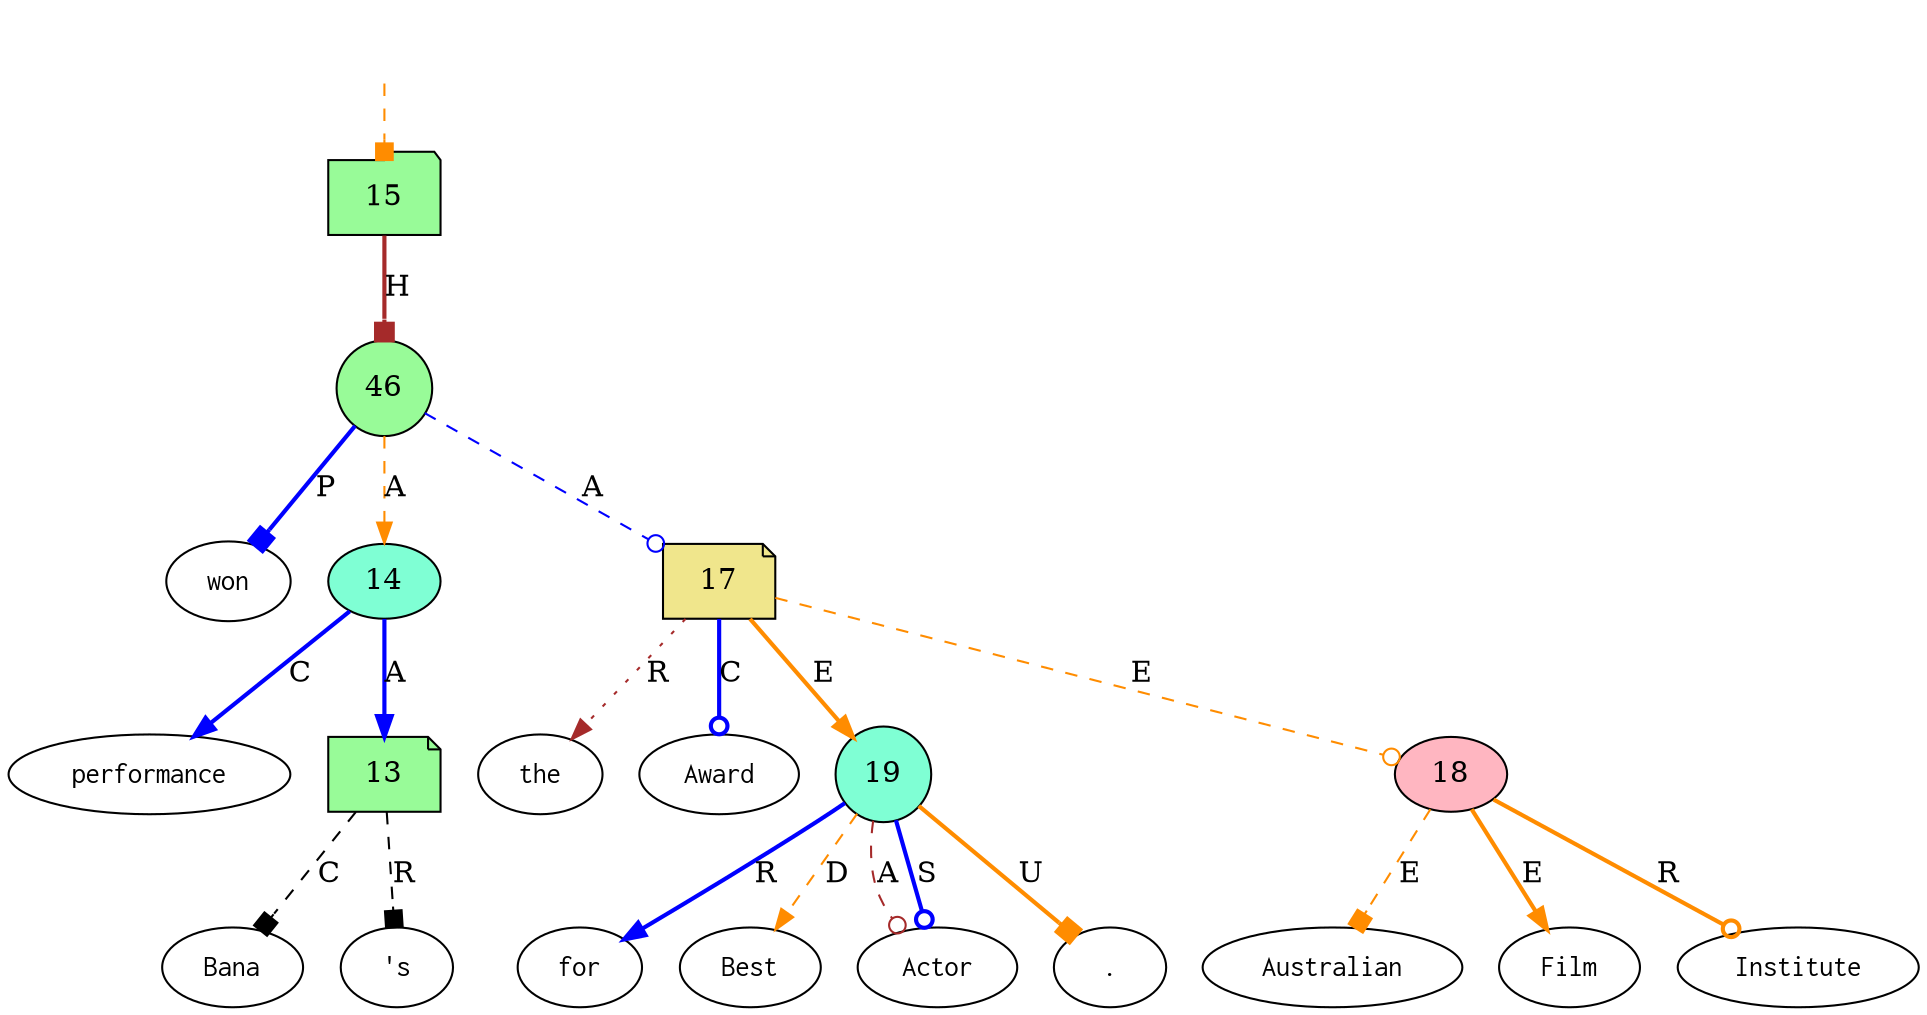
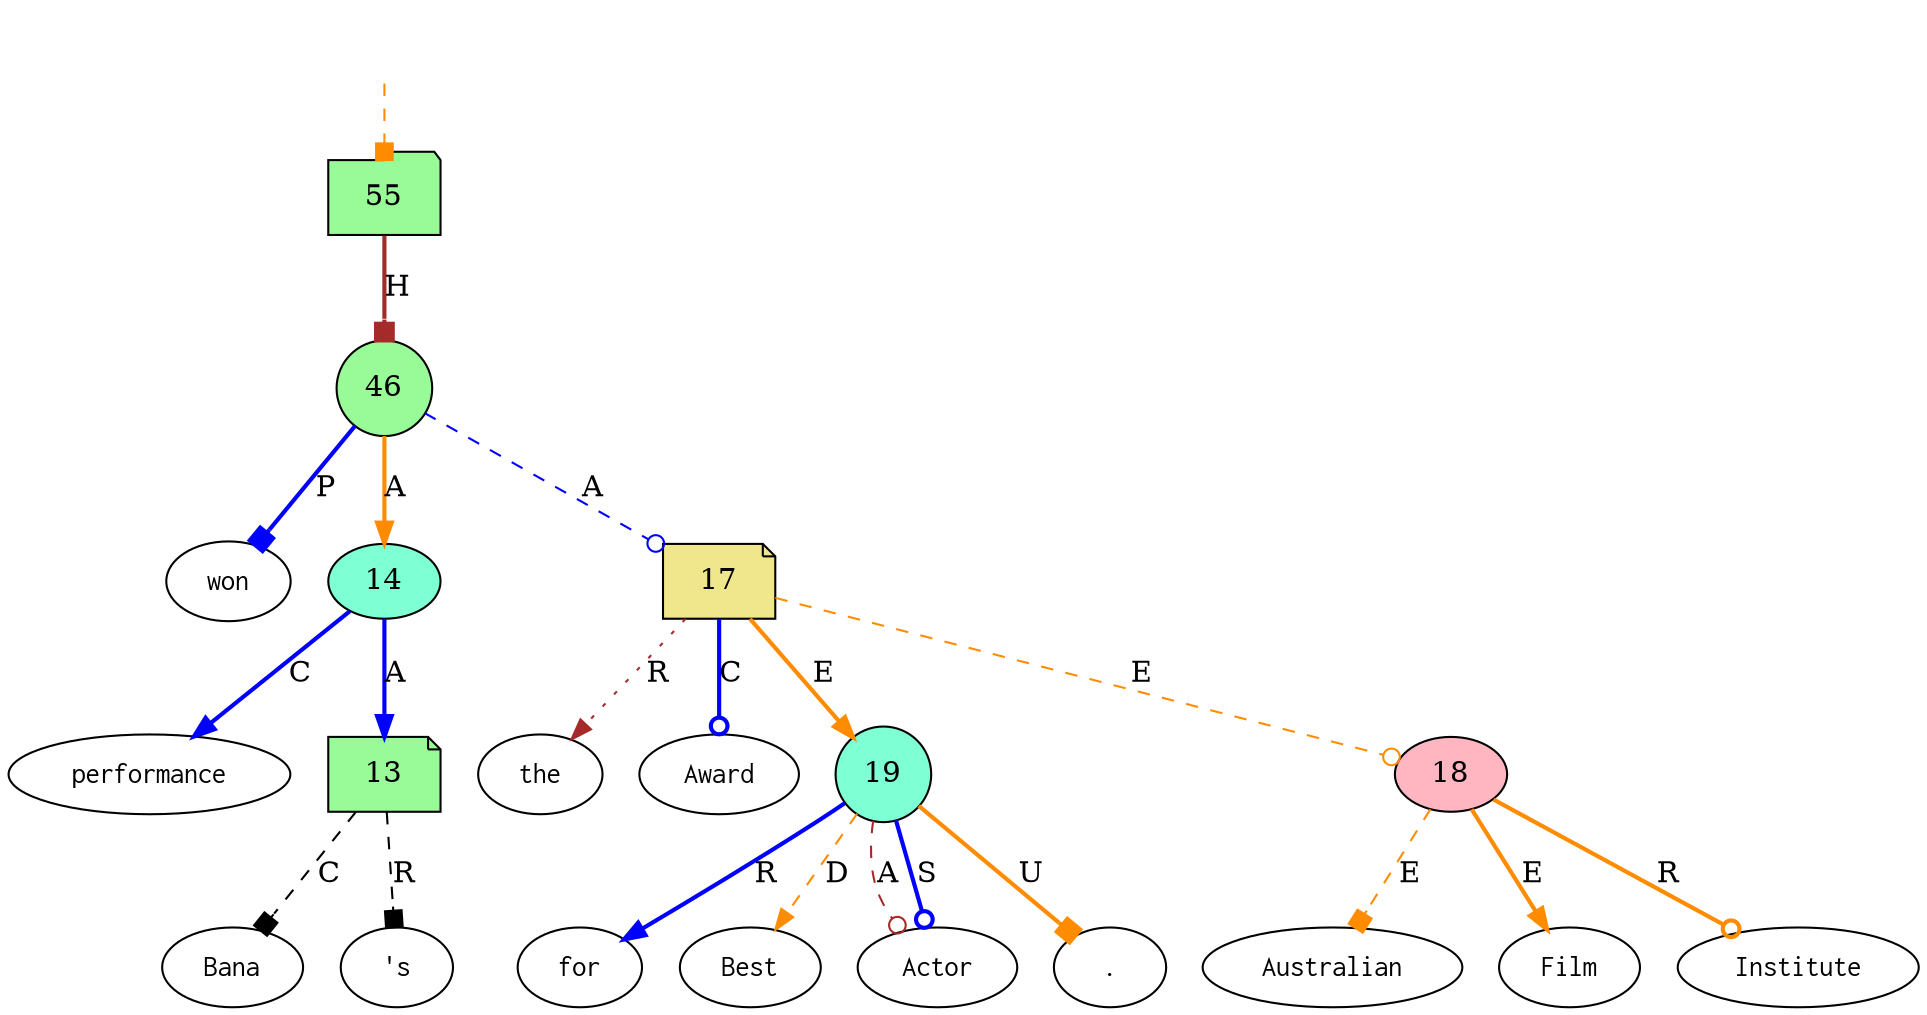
  digraph {
    node [shape=oval]
    edge [arrowhead=normal color=darkorange style=bold]
    top [style=invis shape=""]
-   15 [fillcolor=palegreen shape=folder style=filled]
+   15 [fillcolor=palegreen shape=folder style=filled label=55]
    n3 [fillcolor=palegreen label=46 shape=circle style=filled]
    n4 [label=<<table align="center" border="0" cellspacing="0"><tr><td colspan="2"><font face="Courier">won</font></td></tr></table>>]
    14 [fillcolor=aquamarine shape=ellipse style=filled]
    17 [fillcolor=khaki shape=note style=filled]
    n7 [label=<<table align="center" border="0" cellspacing="0"><tr><td colspan="2"><font face="Courier">Bana</font></td></tr></table>>]
    n8 [label=<<table align="center" border="0" cellspacing="0"><tr><td colspan="2"><font face="Courier">&#x27;s</font></td></tr></table>>]
    n9 [label=<<table align="center" border="0" cellspacing="0"><tr><td colspan="2"><font face="Courier">performance</font></td></tr></table>>]
    n10 [label=<<table align="center" border="0" cellspacing="0"><tr><td colspan="2"><font face="Courier">the</font></td></tr></table>>]
    n11 [label=<<table align="center" border="0" cellspacing="0"><tr><td colspan="2"><font face="Courier">Australian</font></td></tr></table>>]
    n12 [label=<<table align="center" border="0" cellspacing="0"><tr><td colspan="2"><font face="Courier">Film</font></td></tr></table>>]
    n13 [label=<<table align="center" border="0" cellspacing="0"><tr><td colspan="2"><font face="Courier">Institute</font></td></tr></table>>]
    n14 [label=<<table align="center" border="0" cellspacing="0"><tr><td colspan="2"><font face="Courier">Award</font></td></tr></table>>]
    n15 [label=<<table align="center" border="0" cellspacing="0"><tr><td colspan="2"><font face="Courier">for</font></td></tr></table>>]
    n16 [label=<<table align="center" border="0" cellspacing="0"><tr><td colspan="2"><font face="Courier">Best</font></td></tr></table>>]
    n17 [label=<<table align="center" border="0" cellspacing="0"><tr><td colspan="2"><font face="Courier">Actor</font></td></tr></table>>]
    n18 [label=<<table align="center" border="0" cellspacing="0"><tr><td colspan="2"><font face="Courier">.</font></td></tr></table>>]
    13 [fillcolor=palegreen shape=note style=filled]
    19 [fillcolor=aquamarine shape=circle style=filled]
    18 [fillcolor=lightpink shape=ellipse style=filled]
    top -> 15 [arrowhead=box style=dashed]
    15 -> n3 [arrowhead=box color=brown label=H]
    n3 -> n4 [arrowhead=box color=blue label=P]
-   n3 -> 14 [label=A style=dashed]
+   n3 -> 14 [label=A]
    n3 -> 17 [arrowhead=odot color=blue label=A style=dashed]
    14 -> n9 [color=blue label=C]
    14 -> 13 [color=blue label=A]
    17 -> n10 [color=brown label=R style=dotted]
    17 -> n14 [arrowhead=odot color=blue label=C]
    17 -> 19 [label=E]
    17 -> 18 [arrowhead=odot label=E style=dashed]
    13 -> n7 [arrowhead=box color=black label=C style=dashed]
    13 -> n8 [arrowhead=box color=black label=R style=dashed]
    19 -> n15 [color=blue label=R]
    19 -> n16 [label=D style=dashed]
    19 -> n17 [arrowhead=odot color=brown label=A style=dashed]
    19 -> n17 [arrowhead=odot color=blue label=S]
    19 -> n18 [arrowhead=box label=U]
    18 -> n11 [arrowhead=box label=E style=dashed]
    18 -> n12 [label=E]
    18 -> n13 [arrowhead=odot label=R]
  }
